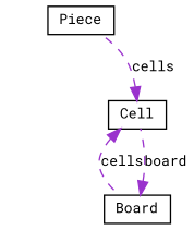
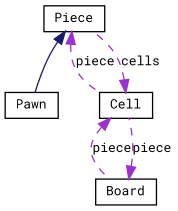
  digraph {
    fontname="Roboto Mono"
    node [color=black fontname="Roboto Mono" fontsize=10 shape=record]
    edge [color=darkorchid3 dir=back fontname="Roboto Mono" fontsize=10 labelfontname=Helvetica labelfontsize=10 style=dashed]
+   n1 [height=0.2 label=Pawn width=0.4]
    n2 [height=0.2 label=Piece width=0.4]
    n3 [height=0.2 label=Cell width=0.4]
    n4 [height=0.2 label=Board width=0.4]
+   n2 -> n1 [color=midnightblue style=solid]
+   n2 -> n3 [label=piece]
    n3 -> n2 [label=cells]
-   n3 -> n4 [label=cells]
-   n4 -> n3 [label=board]
+   n3 -> n4 [label=piece]
+   n4 -> n3 [label=piece]
  }
